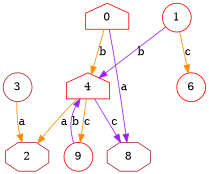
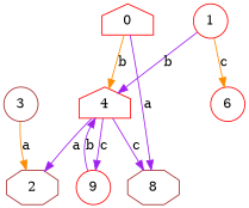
  strict digraph {
    node [color=red shape=circle]
    edge [color=darkorange]
    3 [color=brown]
    2 [color=brown shape=octagon]
    n3 [label=4 shape=house]
    n4 [label=9]
    8 [color=brown shape=octagon]
    0 [shape=house]
    1
    6
    3 -> 2 [label=a]
-   n3 -> 2 [label=a]
-   n3 -> n4 [label=c]
+   n3 -> 2 [color=purple label=a]
+   n3 -> n4 [color=purple label=c]
    n3 -> 8 [color=purple label=c]
    n4 -> n3 [color=purple label=b]
    0 -> n3 [label=b]
    0 -> 8 [color=purple label=a]
    1 -> n3 [color=purple label=b]
    1 -> 6 [label=c]
  }
